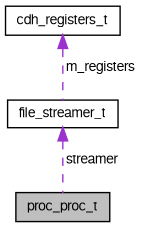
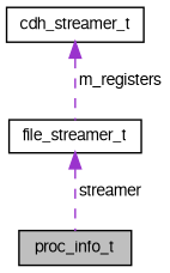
  digraph {
    node [color=black fillcolor=white fontname=FreeSans fontsize=10 shape=record style=filled]
    edge [color=darkorchid3 dir=back fontname=FreeSans fontsize=10 labelfontname=FreeSans labelfontsize=10 style=dashed]
-   n1 [fillcolor=grey75 fontcolor=black height=0.2 label=proc_proc_t width=0.4]
+   n1 [fillcolor=grey75 fontcolor=black height=0.2 label=proc_info_t width=0.4]
    n2 [height=0.2 label=file_streamer_t width=0.4]
-   n3 [height=0.2 label=cdh_registers_t width=0.4]
+   n3 [height=0.2 label=cdh_streamer_t width=0.4]
    n2 -> n1 [label=" streamer"]
    n3 -> n2 [label=" m_registers"]
  }
